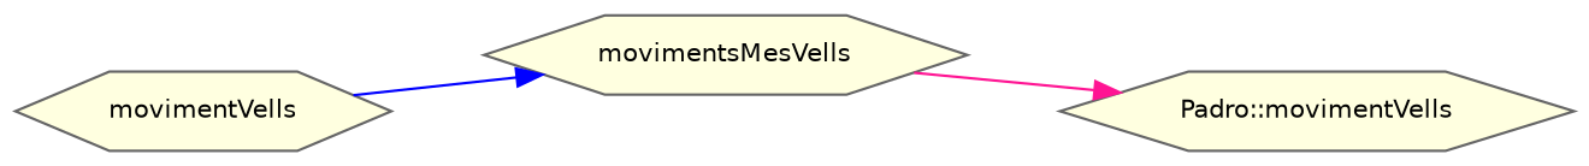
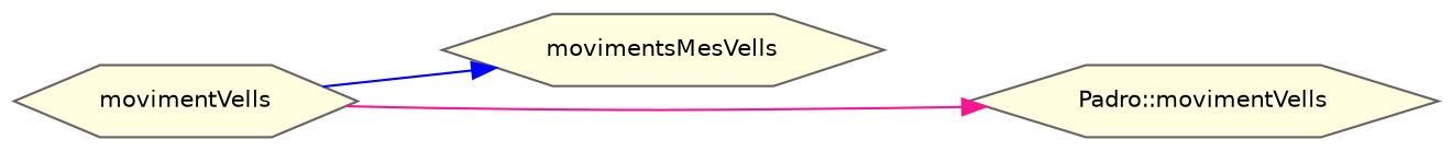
  digraph {
    rankdir=RL
    node [color=grey40 fillcolor=lightyellow fontname=Helvetica fontsize=10 shape=hexagon style=filled]
    edge [dir=back fontname=Helvetica fontsize=10 labelfontname=Helvetica labelfontsize=10 style=solid]
    n1 [color=gray40 fontcolor=black height=0.2 label="Padro::movimentVells" width=0.4]
    n2 [height=0.2 label=movimentsMesVells width=0.4]
    n3 [height=0.2 label=movimentVells width=0.4]
-   n1 -> n2 [color=deeppink]
+   n1 -> n3 [color=deeppink]
    n2 -> n3 [color=blue]
  }
